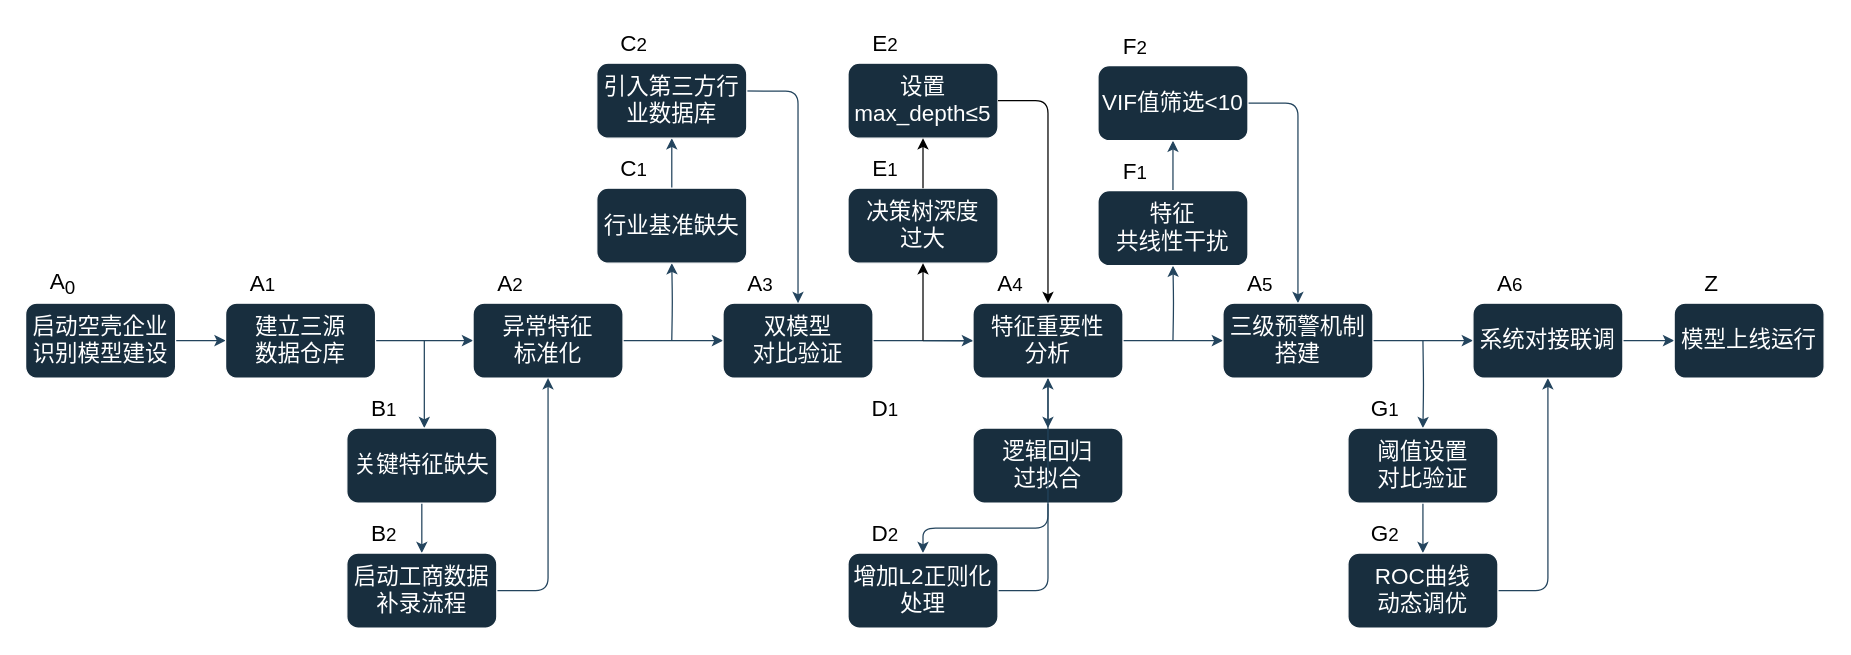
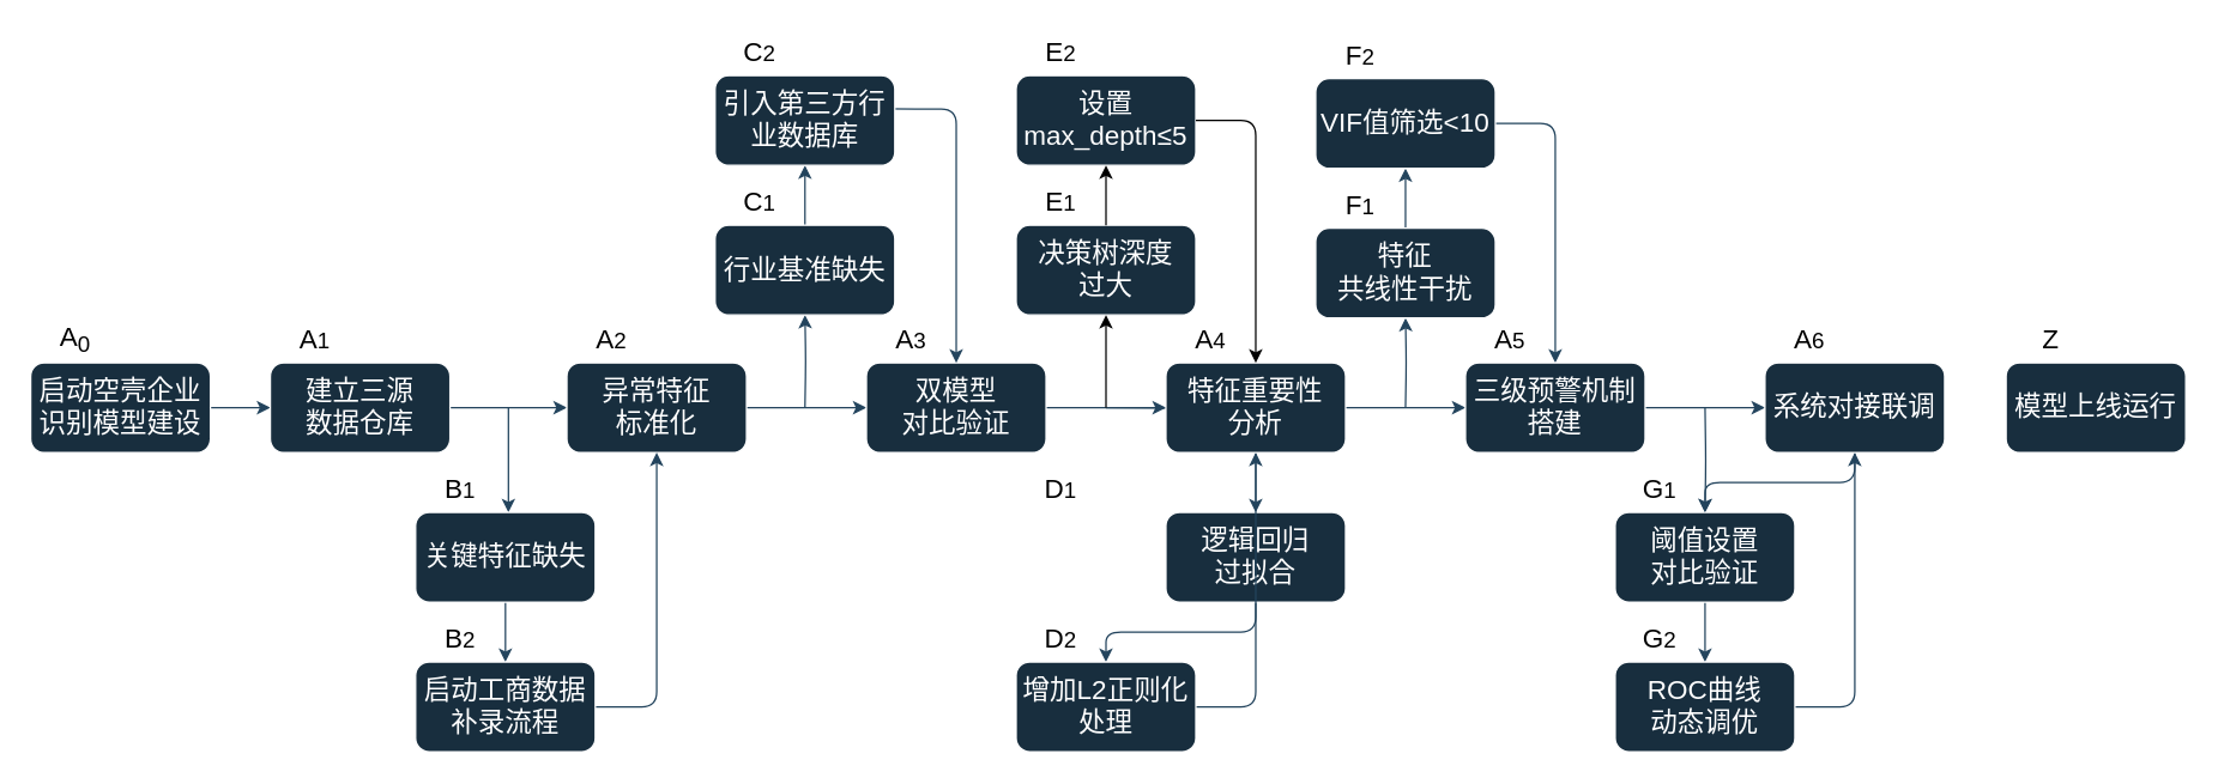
  <mxCell id="0" />
  <mxCell id="1" parent="0" />
  <mxCell id="2" value="" style="edgeStyle=orthogonalEdgeStyle;rounded=1;orthogonalLoop=1;jettySize=auto;html=1;fontSize=18;labelBackgroundColor=none;strokeColor=#23445D;fontColor=default;fontStyle=0" parent="1" source="3" target="6" edge="1"><mxGeometry relative="1" as="geometry" /></mxCell>
  <mxCell id="3" value="启动空壳企业识别模型建设" style="rounded=1;whiteSpace=wrap;html=1;fontSize=18;labelBackgroundColor=none;fillColor=#182E3E;strokeColor=#FFFFFF;fontColor=#FFFFFF;fontStyle=0" parent="1" vertex="1"><mxGeometry x="20" y="242" width="120" height="60" as="geometry" /></mxCell>
  <mxCell id="4" value="" style="edgeStyle=orthogonalEdgeStyle;rounded=1;orthogonalLoop=1;jettySize=auto;html=1;fontSize=18;labelBackgroundColor=none;strokeColor=#23445D;fontColor=default;fontStyle=0;entryX=0;entryY=0.5;entryDx=0;entryDy=0;" parent="1" source="6" target="9" edge="1"><mxGeometry relative="1" as="geometry"><mxPoint x="340" y="272" as="targetPoint" /></mxGeometry></mxCell>
  <mxCell id="5" value="" style="edgeStyle=orthogonalEdgeStyle;rounded=1;orthogonalLoop=1;jettySize=auto;html=1;fontSize=18;labelBackgroundColor=none;strokeColor=#23445D;fontColor=default;fontStyle=0" parent="1" edge="1"><mxGeometry relative="1" as="geometry"><mxPoint x="339" y="272" as="sourcePoint" /><mxPoint x="339" y="342" as="targetPoint" /></mxGeometry></mxCell>
  <mxCell id="6" value="建立三源&lt;div&gt;数据仓库&lt;/div&gt;" style="rounded=1;whiteSpace=wrap;html=1;fontSize=18;labelBackgroundColor=none;fillColor=#182E3E;strokeColor=#FFFFFF;fontColor=#FFFFFF;fontStyle=0" parent="1" vertex="1"><mxGeometry x="180" y="242" width="120" height="60" as="geometry" /></mxCell>
  <mxCell id="7" value="" style="edgeStyle=orthogonalEdgeStyle;rounded=1;orthogonalLoop=1;jettySize=auto;html=1;fontSize=18;labelBackgroundColor=none;strokeColor=#23445D;fontColor=default;fontStyle=0" parent="1" source="9" target="16" edge="1"><mxGeometry relative="1" as="geometry" /></mxCell>
  <mxCell id="8" value="" style="edgeStyle=orthogonalEdgeStyle;rounded=1;orthogonalLoop=1;jettySize=auto;html=1;fontSize=18;labelBackgroundColor=none;strokeColor=#23445D;fontColor=default;fontStyle=0" parent="1" target="21" edge="1"><mxGeometry relative="1" as="geometry"><mxPoint x="537" y="272" as="sourcePoint" /></mxGeometry></mxCell>
  <mxCell id="9" value="异常特征&lt;div&gt;标准化&lt;/div&gt;" style="rounded=1;whiteSpace=wrap;html=1;fontSize=18;labelBackgroundColor=none;fillColor=#182E3E;strokeColor=#FFFFFF;fontColor=#FFFFFF;fontStyle=0" parent="1" vertex="1"><mxGeometry x="378" y="242" width="120" height="60" as="geometry" /></mxCell>
  <mxCell id="10" value="" style="edgeStyle=orthogonalEdgeStyle;rounded=1;orthogonalLoop=1;jettySize=auto;html=1;fontSize=18;labelBackgroundColor=none;strokeColor=#23445D;fontColor=default;fontStyle=0" parent="1" source="11" target="13" edge="1"><mxGeometry relative="1" as="geometry" /></mxCell>
  <mxCell id="11" value="关键特征缺失" style="whiteSpace=wrap;html=1;rounded=1;fontSize=18;labelBackgroundColor=none;fillColor=#182E3E;strokeColor=#FFFFFF;fontColor=#FFFFFF;fontStyle=0" parent="1" vertex="1"><mxGeometry x="277" y="342" width="120" height="60" as="geometry" /></mxCell>
  <mxCell id="12" style="edgeStyle=orthogonalEdgeStyle;rounded=1;orthogonalLoop=1;jettySize=auto;html=1;exitX=1;exitY=0.5;exitDx=0;exitDy=0;entryX=0.5;entryY=1;entryDx=0;entryDy=0;fontSize=18;labelBackgroundColor=none;strokeColor=#23445D;fontColor=default;fontStyle=0" parent="1" source="13" target="9" edge="1"><mxGeometry relative="1" as="geometry" /></mxCell>
  <mxCell id="13" value="启动工商数据补录流程" style="whiteSpace=wrap;html=1;rounded=1;fontSize=18;labelBackgroundColor=none;fillColor=#182E3E;strokeColor=#FFFFFF;fontColor=#FFFFFF;fontStyle=0" parent="1" vertex="1"><mxGeometry x="277" y="442" width="120" height="60" as="geometry" /></mxCell>
  <mxCell id="14" value="" style="edgeStyle=orthogonalEdgeStyle;rounded=1;orthogonalLoop=1;jettySize=auto;html=1;fontSize=18;labelBackgroundColor=none;strokeColor=#23445D;fontColor=default;fontStyle=0" parent="1" target="18" edge="1"><mxGeometry relative="1" as="geometry"><mxPoint x="738" y="272" as="sourcePoint" /></mxGeometry></mxCell>
  <mxCell id="15" value="" style="edgeStyle=orthogonalEdgeStyle;rounded=1;orthogonalLoop=1;jettySize=auto;html=1;fontSize=18;labelBackgroundColor=none;strokeColor=#23445D;fontColor=default;fontStyle=0;exitX=1;exitY=0.5;exitDx=0;exitDy=0;" parent="1" source="16" target="29" edge="1"><mxGeometry relative="1" as="geometry"><mxPoint x="838" y="272" as="sourcePoint" /></mxGeometry></mxCell>
  <mxCell id="16" value="双模型&lt;div&gt;对比验证&lt;/div&gt;" style="whiteSpace=wrap;html=1;rounded=1;fontSize=18;labelBackgroundColor=none;fillColor=#182E3E;strokeColor=#FFFFFF;fontColor=#FFFFFF;fontStyle=0" parent="1" vertex="1"><mxGeometry x="578" y="242" width="120" height="60" as="geometry" /></mxCell>
  <mxCell id="17" value="" style="edgeStyle=orthogonalEdgeStyle;rounded=1;orthogonalLoop=1;jettySize=auto;html=1;fontSize=18;labelBackgroundColor=none;strokeColor=#23445D;fontColor=default;fontStyle=0;exitX=0.5;exitY=1;exitDx=0;exitDy=0;" parent="1" source="18" target="25" edge="1"><mxGeometry relative="1" as="geometry"><mxPoint x="798" y="372" as="sourcePoint" /></mxGeometry></mxCell>
  <mxCell id="18" value="逻辑回归&lt;div&gt;过拟合&lt;/div&gt;" style="whiteSpace=wrap;html=1;rounded=1;fontSize=18;labelBackgroundColor=none;fillColor=#182E3E;strokeColor=#FFFFFF;fontColor=#FFFFFF;fontStyle=0" parent="1" vertex="1"><mxGeometry x="778" y="342" width="120" height="60" as="geometry" /></mxCell>
  <mxCell id="19" value="&lt;div&gt;&lt;span style=&quot;background-color: transparent; color: light-dark(rgb(255, 255, 255), rgb(18, 18, 18));&quot;&gt;设置max_depth≤5&lt;/span&gt;&lt;/div&gt;" style="whiteSpace=wrap;html=1;rounded=1;fontSize=18;labelBackgroundColor=none;fillColor=#182E3E;strokeColor=#FFFFFF;fontColor=#FFFFFF;fontStyle=0" parent="1" vertex="1"><mxGeometry x="678" y="50" width="120" height="60" as="geometry" /></mxCell>
  <mxCell id="20" value="" style="edgeStyle=orthogonalEdgeStyle;rounded=1;orthogonalLoop=1;jettySize=auto;html=1;fontSize=18;labelBackgroundColor=none;strokeColor=#23445D;fontColor=default;fontStyle=0" parent="1" source="21" target="23" edge="1"><mxGeometry relative="1" as="geometry" /></mxCell>
  <mxCell id="21" value="行业基准缺失" style="rounded=1;whiteSpace=wrap;html=1;fontSize=18;labelBackgroundColor=none;fillColor=#182E3E;strokeColor=#FFFFFF;fontColor=#FFFFFF;fontStyle=0" parent="1" vertex="1"><mxGeometry x="477" y="150" width="120" height="60" as="geometry" /></mxCell>
  <mxCell id="22" style="edgeStyle=orthogonalEdgeStyle;rounded=1;orthogonalLoop=1;jettySize=auto;html=1;exitX=1;exitY=0.5;exitDx=0;exitDy=0;entryX=0.5;entryY=0;entryDx=0;entryDy=0;fontSize=18;labelBackgroundColor=none;strokeColor=#23445D;fontColor=default;fontStyle=0" parent="1" target="16" edge="1"><mxGeometry relative="1" as="geometry"><mxPoint x="567" y="72" as="sourcePoint" /></mxGeometry></mxCell>
  <mxCell id="23" value="引入第三方行业数据库" style="rounded=1;whiteSpace=wrap;html=1;fontSize=18;labelBackgroundColor=none;fillColor=#182E3E;strokeColor=#FFFFFF;fontColor=#FFFFFF;fontStyle=0" parent="1" vertex="1"><mxGeometry x="477" y="50" width="120" height="60" as="geometry" /></mxCell>
  <mxCell id="24" style="edgeStyle=orthogonalEdgeStyle;rounded=1;orthogonalLoop=1;jettySize=auto;html=1;exitX=1;exitY=0.5;exitDx=0;exitDy=0;entryX=0.5;entryY=1;entryDx=0;entryDy=0;fontSize=18;labelBackgroundColor=none;strokeColor=#23445D;fontColor=default;fontStyle=0" parent="1" source="25" target="29" edge="1"><mxGeometry relative="1" as="geometry" /></mxCell>
  <mxCell id="25" value="增加L2正则化处理" style="whiteSpace=wrap;html=1;rounded=1;fontSize=18;labelBackgroundColor=none;fillColor=#182E3E;strokeColor=#FFFFFF;fontColor=#FFFFFF;fontStyle=0" parent="1" vertex="1"><mxGeometry x="678" y="442" width="120" height="60" as="geometry" /></mxCell>
  <mxCell id="26" value="决策树深度&lt;div&gt;过大&lt;/div&gt;" style="whiteSpace=wrap;html=1;rounded=1;fontSize=18;labelBackgroundColor=none;fillColor=#182E3E;strokeColor=#FFFFFF;fontColor=#FFFFFF;fontStyle=0" parent="1" vertex="1"><mxGeometry x="678" y="150" width="120" height="60" as="geometry" /></mxCell>
  <mxCell id="27" value="" style="edgeStyle=orthogonalEdgeStyle;rounded=1;orthogonalLoop=1;jettySize=auto;html=1;fontSize=18;labelBackgroundColor=none;strokeColor=#23445D;fontColor=default;fontStyle=0" parent="1" target="31" edge="1"><mxGeometry relative="1" as="geometry"><mxPoint x="938" y="272" as="sourcePoint" /></mxGeometry></mxCell>
  <mxCell id="28" style="edgeStyle=orthogonalEdgeStyle;rounded=0;orthogonalLoop=1;jettySize=auto;html=1;exitX=1;exitY=0.5;exitDx=0;exitDy=0;labelBackgroundColor=none;strokeColor=#23445D;fontColor=default;fontStyle=0" parent="1" source="29" target="36" edge="1"><mxGeometry relative="1" as="geometry" /></mxCell>
  <mxCell id="29" value="特征重要性&lt;div&gt;分析&lt;/div&gt;" style="whiteSpace=wrap;html=1;rounded=1;fontSize=18;labelBackgroundColor=none;fillColor=#182E3E;strokeColor=#FFFFFF;fontColor=#FFFFFF;fontStyle=0" parent="1" vertex="1"><mxGeometry x="778" y="242" width="120" height="60" as="geometry" /></mxCell>
  <mxCell id="30" value="" style="edgeStyle=orthogonalEdgeStyle;rounded=1;orthogonalLoop=1;jettySize=auto;html=1;fontSize=18;labelBackgroundColor=none;strokeColor=#23445D;fontColor=default;fontStyle=0" parent="1" source="31" target="33" edge="1"><mxGeometry relative="1" as="geometry" /></mxCell>
  <mxCell id="31" value="特征&lt;div&gt;共线性干扰&lt;/div&gt;" style="whiteSpace=wrap;html=1;rounded=1;fontSize=18;labelBackgroundColor=none;fillColor=#182E3E;strokeColor=#FFFFFF;fontColor=#FFFFFF;fontStyle=0" parent="1" vertex="1"><mxGeometry x="878" y="152" width="120" height="60" as="geometry" /></mxCell>
  <mxCell id="32" style="edgeStyle=orthogonalEdgeStyle;rounded=1;orthogonalLoop=1;jettySize=auto;html=1;exitX=1;exitY=0.5;exitDx=0;exitDy=0;entryX=0.5;entryY=0;entryDx=0;entryDy=0;fontSize=18;labelBackgroundColor=none;strokeColor=#23445D;fontColor=default;fontStyle=0" parent="1" source="33" target="36" edge="1"><mxGeometry relative="1" as="geometry" /></mxCell>
  <mxCell id="33" value="VIF值筛选&amp;lt;10" style="whiteSpace=wrap;html=1;rounded=1;fontSize=18;labelBackgroundColor=none;fillColor=#182E3E;strokeColor=#FFFFFF;fontColor=#FFFFFF;fontStyle=0" parent="1" vertex="1"><mxGeometry x="878" y="52" width="120" height="60" as="geometry" /></mxCell>
  <mxCell id="34" value="" style="edgeStyle=orthogonalEdgeStyle;rounded=1;orthogonalLoop=1;jettySize=auto;html=1;fontSize=18;labelBackgroundColor=none;strokeColor=#23445D;fontColor=default;fontStyle=0" parent="1" target="38" edge="1"><mxGeometry relative="1" as="geometry"><mxPoint x="1138" y="272" as="sourcePoint" /></mxGeometry></mxCell>
  <mxCell id="35" value="" style="edgeStyle=orthogonalEdgeStyle;rounded=1;orthogonalLoop=1;jettySize=auto;html=1;fontSize=18;labelBackgroundColor=none;strokeColor=#23445D;fontColor=default;fontStyle=0;exitX=1;exitY=0.5;exitDx=0;exitDy=0;" parent="1" source="36" target="42" edge="1"><mxGeometry relative="1" as="geometry"><mxPoint x="1138" y="272" as="sourcePoint" /></mxGeometry></mxCell>
  <mxCell id="36" value="三级预警机制搭建" style="whiteSpace=wrap;html=1;rounded=1;fontSize=18;labelBackgroundColor=none;fillColor=#182E3E;strokeColor=#FFFFFF;fontColor=#FFFFFF;fontStyle=0" parent="1" vertex="1"><mxGeometry x="978" y="242" width="120" height="60" as="geometry" /></mxCell>
  <mxCell id="37" value="" style="edgeStyle=orthogonalEdgeStyle;rounded=1;orthogonalLoop=1;jettySize=auto;html=1;fontSize=18;labelBackgroundColor=none;strokeColor=#23445D;fontColor=default;fontStyle=0" parent="1" source="38" target="40" edge="1"><mxGeometry relative="1" as="geometry" /></mxCell>
  <mxCell id="38" value="阈值设置&lt;div&gt;对比验证&lt;/div&gt;" style="whiteSpace=wrap;html=1;rounded=1;fontSize=18;labelBackgroundColor=none;fillColor=#182E3E;strokeColor=#FFFFFF;fontColor=#FFFFFF;fontStyle=0" parent="1" vertex="1"><mxGeometry x="1078" y="342" width="120" height="60" as="geometry" /></mxCell>
  <mxCell id="39" style="edgeStyle=orthogonalEdgeStyle;rounded=1;orthogonalLoop=1;jettySize=auto;html=1;exitX=1;exitY=0.5;exitDx=0;exitDy=0;entryX=0.5;entryY=1;entryDx=0;entryDy=0;labelBackgroundColor=none;strokeColor=#23445D;fontColor=default;fontStyle=0;curved=0;" parent="1" source="40" target="42" edge="1"><mxGeometry relative="1" as="geometry"><mxPoint x="1138" y="472" as="sourcePoint" /></mxGeometry></mxCell>
  <mxCell id="40" value="ROC曲线&lt;div&gt;动态调优&lt;/div&gt;" style="whiteSpace=wrap;html=1;rounded=1;fontSize=18;labelBackgroundColor=none;fillColor=#182E3E;strokeColor=#FFFFFF;fontColor=#FFFFFF;fontStyle=0" parent="1" vertex="1"><mxGeometry x="1078" y="442" width="120" height="60" as="geometry" /></mxCell>
- <mxCell id="41" value="" style="edgeStyle=orthogonalEdgeStyle;rounded=1;orthogonalLoop=1;jettySize=auto;html=1;fontSize=18;labelBackgroundColor=none;strokeColor=#23445D;fontColor=default;fontStyle=0" parent="1" source="42" target="43" edge="1"><mxGeometry relative="1" as="geometry" /></mxCell>
+ <mxCell id="41" value="" style="edgeStyle=orthogonalEdgeStyle;rounded=1;orthogonalLoop=1;jettySize=auto;html=1;fontSize=18;labelBackgroundColor=none;strokeColor=#23445D;fontColor=default;fontStyle=0;" parent="1" source="42" target="38" edge="1"><mxGeometry relative="1" as="geometry" /></mxCell>
  <mxCell id="42" value="系统对接联调" style="whiteSpace=wrap;html=1;rounded=1;fontSize=18;labelBackgroundColor=none;fillColor=#182E3E;strokeColor=#FFFFFF;fontColor=#FFFFFF;fontStyle=0" parent="1" vertex="1"><mxGeometry x="1178" y="242" width="120" height="60" as="geometry" /></mxCell>
  <mxCell id="43" value="模型上线运行" style="whiteSpace=wrap;html=1;rounded=1;fontSize=18;labelBackgroundColor=none;fillColor=#182E3E;strokeColor=#FFFFFF;fontColor=#FFFFFF;fontStyle=0" parent="1" vertex="1"><mxGeometry x="1339" y="242" width="120" height="60" as="geometry" /></mxCell>
  <mxCell id="44" value="A&lt;sub&gt;0&lt;/sub&gt;" style="text;html=1;align=center;verticalAlign=middle;whiteSpace=wrap;rounded=0;fontColor=#000000;fontSize=18;labelBackgroundColor=none;fontStyle=0" parent="1" vertex="1"><mxGeometry x="20" y="212" width="60" height="30" as="geometry" /></mxCell>
  <mxCell id="45" value="A&lt;span style=&quot;font-size: 15px;&quot;&gt;1&lt;/span&gt;" style="text;html=1;align=center;verticalAlign=middle;whiteSpace=wrap;rounded=0;fontColor=#000000;fontSize=18;labelBackgroundColor=none;fontStyle=0" parent="1" vertex="1"><mxGeometry x="180" y="212" width="60" height="30" as="geometry" /></mxCell>
  <mxCell id="46" value="A&lt;span style=&quot;font-size: 15px;&quot;&gt;2&lt;/span&gt;" style="text;html=1;align=center;verticalAlign=middle;whiteSpace=wrap;rounded=0;fontColor=#000000;fontSize=18;labelBackgroundColor=none;fontStyle=0" parent="1" vertex="1"><mxGeometry x="378" y="212" width="60" height="30" as="geometry" /></mxCell>
  <mxCell id="47" value="A&lt;span style=&quot;font-size: 15px;&quot;&gt;3&lt;/span&gt;" style="text;html=1;align=center;verticalAlign=middle;whiteSpace=wrap;rounded=0;fontColor=#000000;fontSize=18;labelBackgroundColor=none;fontStyle=0" parent="1" vertex="1"><mxGeometry x="578" y="212" width="60" height="30" as="geometry" /></mxCell>
  <mxCell id="48" value="A&lt;span style=&quot;font-size: 15px;&quot;&gt;4&lt;/span&gt;" style="text;html=1;align=center;verticalAlign=middle;whiteSpace=wrap;rounded=0;fontColor=#000000;fontSize=18;labelBackgroundColor=none;fontStyle=0" parent="1" vertex="1"><mxGeometry x="778" y="212" width="60" height="30" as="geometry" /></mxCell>
  <mxCell id="49" value="A&lt;span style=&quot;font-size: 15px;&quot;&gt;5&lt;/span&gt;" style="text;html=1;align=center;verticalAlign=middle;whiteSpace=wrap;rounded=0;fontColor=#000000;fontSize=18;labelBackgroundColor=none;fontStyle=0" parent="1" vertex="1"><mxGeometry x="978" y="212" width="60" height="30" as="geometry" /></mxCell>
  <mxCell id="50" value="A&lt;span style=&quot;font-size: 15px;&quot;&gt;6&lt;/span&gt;" style="text;html=1;align=center;verticalAlign=middle;whiteSpace=wrap;rounded=0;fontColor=#000000;fontSize=18;labelBackgroundColor=none;fontStyle=0" parent="1" vertex="1"><mxGeometry x="1178" y="212" width="60" height="30" as="geometry" /></mxCell>
  <mxCell id="51" value="Z" style="text;html=1;align=center;verticalAlign=middle;whiteSpace=wrap;rounded=0;fontColor=#000000;fontSize=18;labelBackgroundColor=none;fontStyle=0" parent="1" vertex="1"><mxGeometry x="1339" y="212" width="60" height="30" as="geometry" /></mxCell>
  <mxCell id="52" value="B&lt;span style=&quot;font-size: 15px;&quot;&gt;1&lt;/span&gt;" style="text;html=1;align=center;verticalAlign=middle;whiteSpace=wrap;rounded=0;fontColor=#000000;fontSize=18;labelBackgroundColor=none;fontStyle=0" parent="1" vertex="1"><mxGeometry x="277" y="312" width="60" height="30" as="geometry" /></mxCell>
  <mxCell id="53" value="B&lt;span style=&quot;font-size: 15px;&quot;&gt;2&lt;/span&gt;" style="text;html=1;align=center;verticalAlign=middle;whiteSpace=wrap;rounded=0;fontColor=#000000;fontSize=18;labelBackgroundColor=none;fontStyle=0" parent="1" vertex="1"><mxGeometry x="277" y="412" width="60" height="30" as="geometry" /></mxCell>
  <mxCell id="54" value="C&lt;span style=&quot;font-size: 15px;&quot;&gt;1&lt;/span&gt;" style="text;html=1;align=center;verticalAlign=middle;whiteSpace=wrap;rounded=0;fontColor=#000000;fontSize=18;labelBackgroundColor=none;fontStyle=0" parent="1" vertex="1"><mxGeometry x="477" y="120" width="60" height="30" as="geometry" /></mxCell>
  <mxCell id="55" value="C&lt;span style=&quot;font-size: 15px;&quot;&gt;2&lt;/span&gt;" style="text;html=1;align=center;verticalAlign=middle;whiteSpace=wrap;rounded=0;fontColor=#000000;fontSize=18;labelBackgroundColor=none;fontStyle=0" parent="1" vertex="1"><mxGeometry x="477" y="20" width="60" height="30" as="geometry" /></mxCell>
  <mxCell id="56" value="D&lt;span style=&quot;font-size: 15px;&quot;&gt;1&lt;/span&gt;" style="text;html=1;align=center;verticalAlign=middle;whiteSpace=wrap;rounded=0;fontColor=#000000;fontSize=18;labelBackgroundColor=none;fontStyle=0" parent="1" vertex="1"><mxGeometry x="678" y="312" width="60" height="30" as="geometry" /></mxCell>
  <mxCell id="57" value="E&lt;span style=&quot;font-size: 15px;&quot;&gt;2&lt;/span&gt;" style="text;html=1;align=center;verticalAlign=middle;whiteSpace=wrap;rounded=0;fontColor=#000000;fontSize=18;labelBackgroundColor=none;fontStyle=0" parent="1" vertex="1"><mxGeometry x="678" y="20" width="60" height="30" as="geometry" /></mxCell>
  <mxCell id="58" value="E&lt;span style=&quot;font-size: 15px;&quot;&gt;1&lt;/span&gt;" style="text;html=1;align=center;verticalAlign=middle;whiteSpace=wrap;rounded=0;fontColor=#000000;fontSize=18;labelBackgroundColor=none;fontStyle=0" parent="1" vertex="1"><mxGeometry x="678" y="120" width="60" height="30" as="geometry" /></mxCell>
  <mxCell id="59" value="D&lt;span style=&quot;font-size: 15px;&quot;&gt;2&lt;/span&gt;" style="text;html=1;align=center;verticalAlign=middle;whiteSpace=wrap;rounded=0;fontColor=#000000;fontSize=18;labelBackgroundColor=none;fontStyle=0" parent="1" vertex="1"><mxGeometry x="678" y="412" width="60" height="30" as="geometry" /></mxCell>
  <mxCell id="60" value="F&lt;span style=&quot;font-size: 15px;&quot;&gt;1&lt;/span&gt;" style="text;html=1;align=center;verticalAlign=middle;whiteSpace=wrap;rounded=0;fontColor=#000000;fontSize=18;labelBackgroundColor=none;fontStyle=0" parent="1" vertex="1"><mxGeometry x="878" y="122" width="60" height="30" as="geometry" /></mxCell>
  <mxCell id="61" value="F&lt;span style=&quot;font-size: 15px;&quot;&gt;2&lt;/span&gt;" style="text;html=1;align=center;verticalAlign=middle;whiteSpace=wrap;rounded=0;fontColor=#000000;fontSize=18;labelBackgroundColor=none;fontStyle=0" parent="1" vertex="1"><mxGeometry x="878" y="22" width="60" height="30" as="geometry" /></mxCell>
  <mxCell id="62" value="G&lt;span style=&quot;font-size: 15px;&quot;&gt;1&lt;/span&gt;" style="text;html=1;align=center;verticalAlign=middle;whiteSpace=wrap;rounded=0;fontColor=#000000;fontSize=18;labelBackgroundColor=none;fontStyle=0" parent="1" vertex="1"><mxGeometry x="1078" y="312" width="60" height="30" as="geometry" /></mxCell>
  <mxCell id="63" value="G&lt;span style=&quot;font-size: 15px;&quot;&gt;2&lt;/span&gt;" style="text;html=1;align=center;verticalAlign=middle;whiteSpace=wrap;rounded=0;fontColor=#000000;fontSize=18;labelBackgroundColor=none;fontStyle=0" parent="1" vertex="1"><mxGeometry x="1078" y="412" width="60" height="30" as="geometry" /></mxCell>
  <mxCell id="64" value="" style="endArrow=classic;html=1;rounded=0;entryX=0.5;entryY=1;entryDx=0;entryDy=0;" edge="1" parent="1" target="26"><mxGeometry width="50" height="50" relative="1" as="geometry"><mxPoint x="738" y="272" as="sourcePoint" /><mxPoint x="598" y="392" as="targetPoint" /></mxGeometry></mxCell>
  <mxCell id="65" value="" style="endArrow=classic;html=1;rounded=0;entryX=0.5;entryY=1;entryDx=0;entryDy=0;exitX=0.5;exitY=0;exitDx=0;exitDy=0;" edge="1" parent="1" source="26" target="19"><mxGeometry width="50" height="50" relative="1" as="geometry"><mxPoint x="858" y="402" as="sourcePoint" /><mxPoint x="908" y="352" as="targetPoint" /></mxGeometry></mxCell>
  <mxCell id="66" value="" style="endArrow=classic;html=1;rounded=1;exitX=1;exitY=0.5;exitDx=0;exitDy=0;entryX=0.5;entryY=0;entryDx=0;entryDy=0;edgeStyle=orthogonalEdgeStyle;curved=0;" edge="1" parent="1" source="19" target="29"><mxGeometry width="50" height="50" relative="1" as="geometry"><mxPoint x="798" y="112" as="sourcePoint" /><mxPoint x="848" y="62" as="targetPoint" /></mxGeometry></mxCell>
